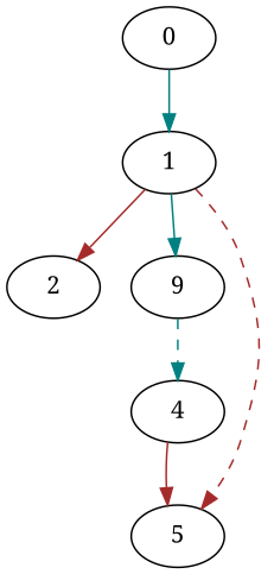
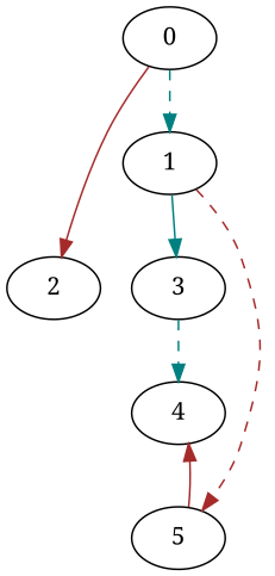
  digraph {
    fontname="Noto Serif"
    node [fontname="Noto Serif"]
    edge [color=teal fontname="Noto Serif" heightLimit=3 primaryType=sideStreet secondaryType=none style=dashed village=Munich weight=10]
    0
    1
    2
-   3 [label=9]
+   3
    5
    4
-   0 -> 1 [primaryType=mainStreet style=solid weight=30]
-   1 -> 2 [color=brown style=solid]
+   0 -> 1 [primaryType=mainStreet weight=30]
+   0 -> 2 [color=brown style=solid]
    1 -> 3 [style=solid]
    1 -> 5 [color=brown]
    3 -> 4
-   4 -> 5 [color=brown style=solid weight=20]
+   5 -> 4 [color=brown style=solid weight=20]
  }
